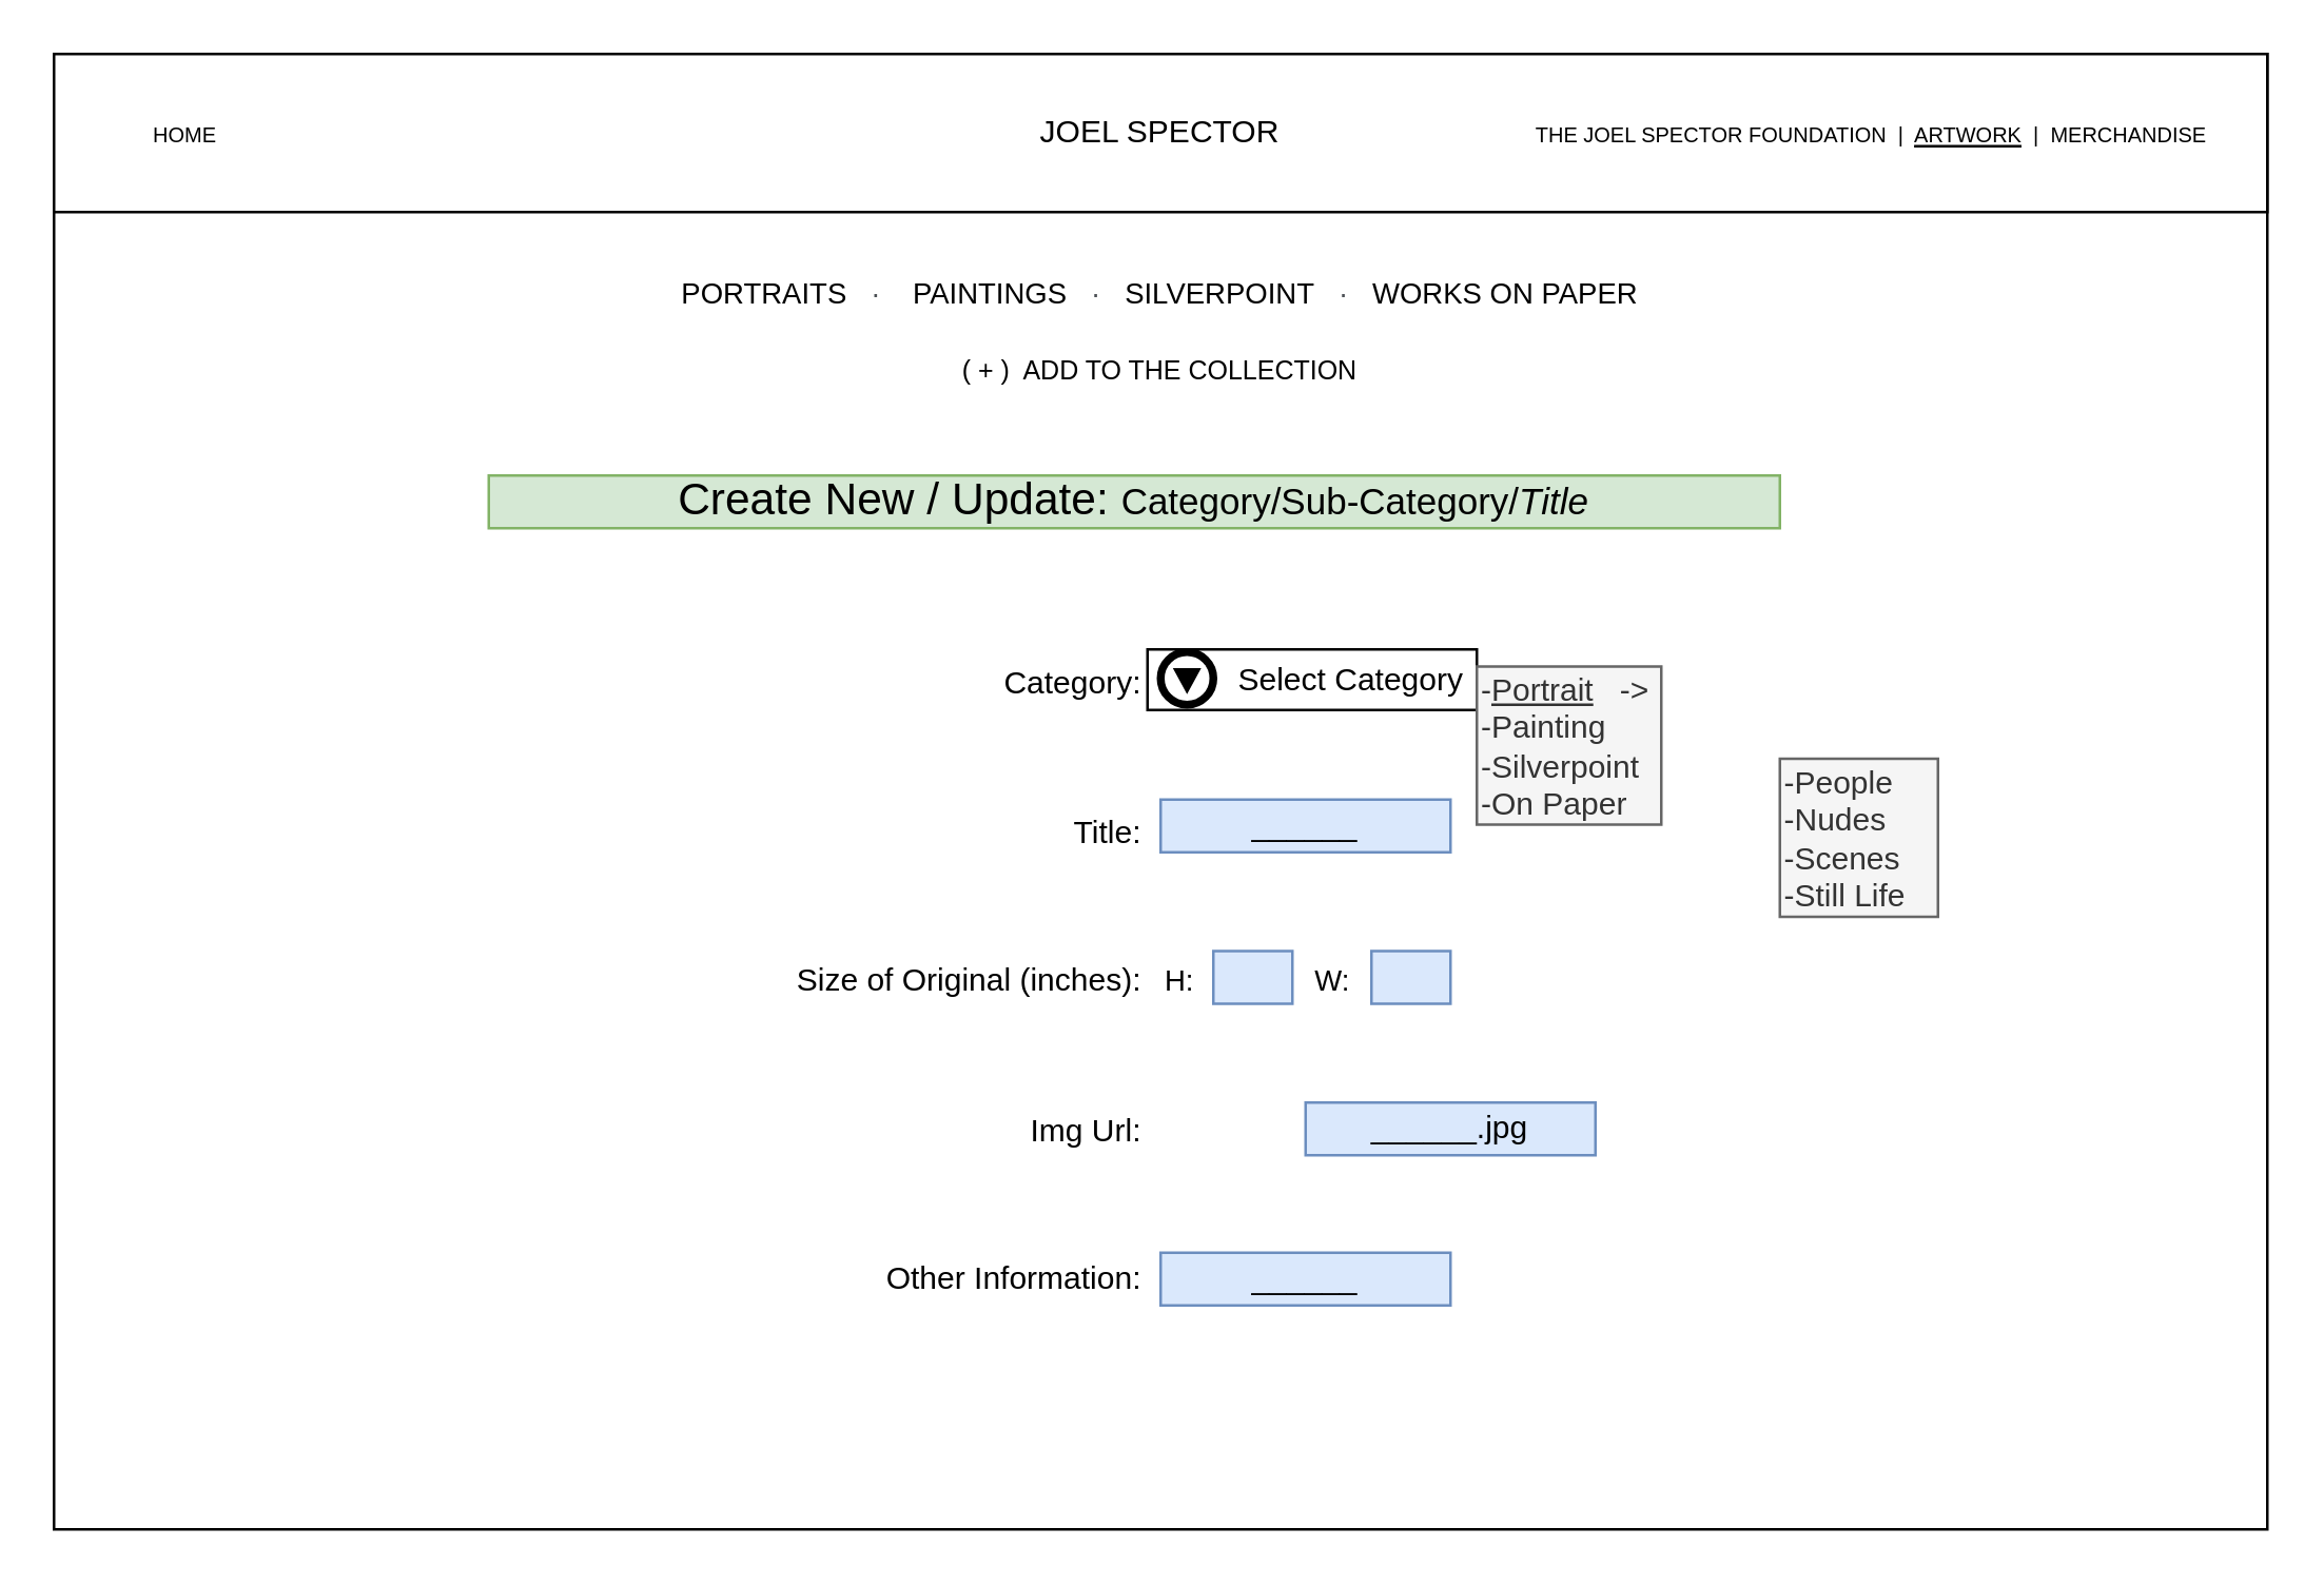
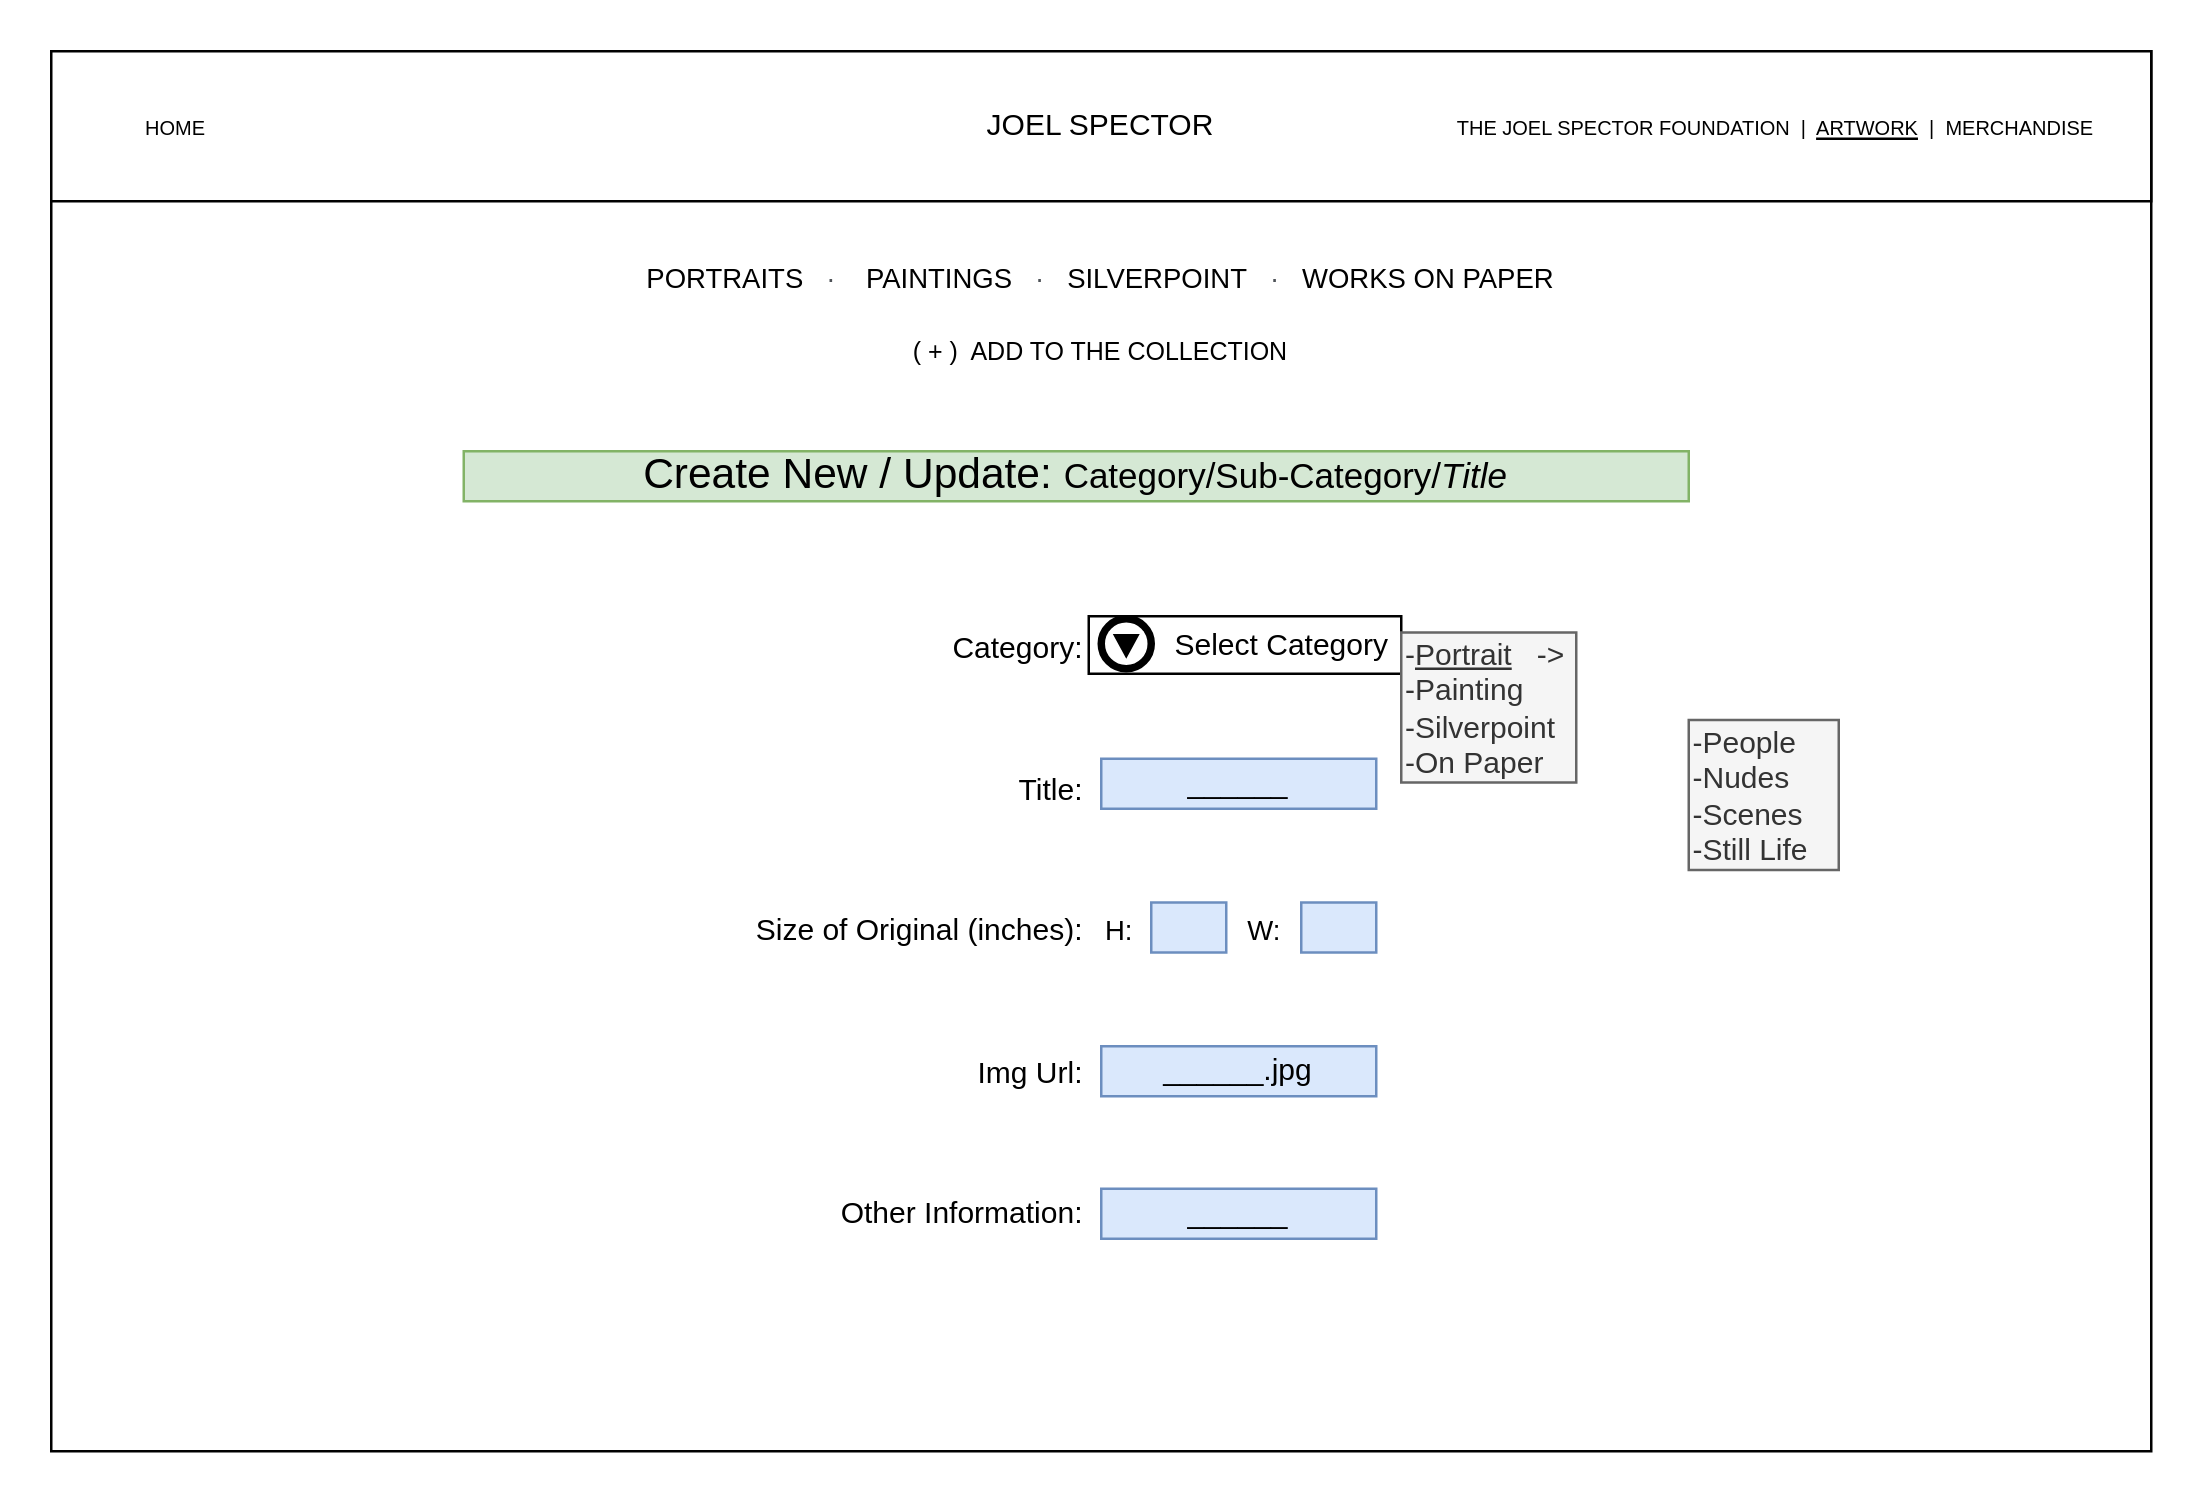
  <mxCell id="0" />
  <mxCell id="1" parent="0" />
  <mxCell id="2" value="" style="rounded=0;whiteSpace=wrap;html=1;" vertex="1" parent="1"><mxGeometry x="20" y="20" width="840" height="560" as="geometry" /></mxCell>
  <mxCell id="3" value="JOEL SPECTOR" style="rounded=0;whiteSpace=wrap;html=1;" vertex="1" parent="1"><mxGeometry x="20" y="20" width="840" height="60" as="geometry" /></mxCell>
  <mxCell id="4" value="&lt;font style=&quot;font-size: 8px&quot;&gt;HOME&lt;/font&gt;" style="text;html=1;strokeColor=none;fillColor=none;align=center;verticalAlign=middle;whiteSpace=wrap;rounded=0;" vertex="1" parent="1"><mxGeometry x="50" y="40" width="40" height="20" as="geometry" /></mxCell>
  <mxCell id="5" value="&lt;font style=&quot;font-size: 8px&quot;&gt;THE JOEL SPECTOR FOUNDATION&amp;nbsp; |&amp;nbsp; &lt;u&gt;ARTWORK&lt;/u&gt;&amp;nbsp; |&amp;nbsp; MERCHANDISE&lt;/font&gt;" style="text;html=1;strokeColor=none;fillColor=none;align=center;verticalAlign=middle;whiteSpace=wrap;rounded=0;" vertex="1" parent="1"><mxGeometry x="560" y="40" width="300" height="20" as="geometry" /></mxCell>
  <mxCell id="6" value="&lt;font style=&quot;font-size: 11px&quot;&gt;&lt;font style=&quot;font-size: 11px&quot; face=&quot;Helvetica&quot;&gt;PORTRAITS&amp;nbsp; &amp;nbsp;&lt;span style=&quot;color: rgb(77 , 81 , 86) ; text-align: left ; background-color: rgb(255 , 255 , 255)&quot;&gt;·&amp;nbsp; &amp;nbsp;&lt;/span&gt;&amp;nbsp;PAINTINGS&amp;nbsp; &amp;nbsp;&lt;span style=&quot;color: rgb(77 , 81 , 86) ; text-align: left ; background-color: rgb(255 , 255 , 255)&quot;&gt;·&lt;/span&gt;&amp;nbsp; &amp;nbsp;SILVERPOINT&amp;nbsp; &amp;nbsp;&lt;span style=&quot;color: rgb(77 , 81 , 86) ; text-align: left ; background-color: rgb(255 , 255 , 255)&quot;&gt;·&lt;/span&gt;&amp;nbsp; &amp;nbsp;WORKS ON PAPER&lt;br&gt;&lt;br&gt;&lt;/font&gt;&lt;font style=&quot;font-size: 10px&quot; face=&quot;Helvetica&quot;&gt;( + )&amp;nbsp; ADD TO THE COLLECTION&lt;/font&gt;&lt;/font&gt;" style="text;html=1;strokeColor=none;fillColor=none;align=center;verticalAlign=middle;whiteSpace=wrap;rounded=0;fontFamily=ROBOTO;" vertex="1" parent="1"><mxGeometry x="20" y="100" width="840" height="50" as="geometry" /></mxCell>
  <mxCell id="7" value="&amp;nbsp; &amp;nbsp; &amp;nbsp; &amp;nbsp; &amp;nbsp;Select Category" style="rounded=0;whiteSpace=wrap;html=1;" vertex="1" parent="1"><mxGeometry x="435" y="246" width="125" height="23" as="geometry" /></mxCell>
  <mxCell id="8" value="" style="shape=mxgraph.bpmn.shape;html=1;verticalLabelPosition=bottom;labelBackgroundColor=#ffffff;verticalAlign=top;align=center;perimeter=ellipsePerimeter;outlineConnect=0;outline=end;symbol=signal;direction=west;" vertex="1" parent="1"><mxGeometry x="440" y="247" width="20" height="20" as="geometry" /></mxCell>
  <mxCell id="9" value="-&lt;u&gt;Portrait&lt;/u&gt;&amp;nbsp; &amp;nbsp;-&amp;gt;&lt;br&gt;-Painting&lt;br&gt;-Silverpoint&lt;br&gt;-On Paper" style="rounded=0;whiteSpace=wrap;html=1;align=left;fillColor=#f5f5f5;strokeColor=#666666;fontColor=#333333;" vertex="1" parent="1"><mxGeometry x="560" y="252.5" width="70" height="60" as="geometry" /></mxCell>
  <mxCell id="10" value="&lt;span&gt;-People&lt;/span&gt;&lt;br&gt;&lt;span&gt;-Nudes&lt;/span&gt;&lt;br&gt;&lt;span&gt;-Scenes&lt;/span&gt;&lt;br&gt;&lt;span&gt;-Still Life&lt;/span&gt;" style="rounded=0;whiteSpace=wrap;html=1;align=left;fillColor=#f5f5f5;strokeColor=#666666;fontColor=#333333;" vertex="1" parent="1"><mxGeometry x="675" y="287.5" width="60" height="60" as="geometry" /></mxCell>
  <mxCell id="11" value="&lt;p style=&quot;line-height: 470%&quot;&gt;Category:&lt;br&gt;Title:&lt;br&gt;Size of Original (inches):&lt;br&gt;Img Url:&lt;br&gt;Other Information:&lt;/p&gt;" style="text;html=1;strokeColor=none;fillColor=none;align=right;verticalAlign=middle;whiteSpace=wrap;rounded=0;" vertex="1" parent="1"><mxGeometry x="280" y="244" width="155" height="255" as="geometry" /></mxCell>
  <mxCell id="12" value="______" style="text;html=1;strokeColor=#6c8ebf;fillColor=#dae8fc;align=center;verticalAlign=middle;whiteSpace=wrap;rounded=0;" vertex="1" parent="1"><mxGeometry x="440" y="303" width="110" height="20" as="geometry" /></mxCell>
  <mxCell id="13" value="" style="text;html=1;strokeColor=#6c8ebf;fillColor=#dae8fc;align=center;verticalAlign=middle;whiteSpace=wrap;rounded=0;" vertex="1" parent="1"><mxGeometry x="460" y="360.5" width="30" height="20" as="geometry" /></mxCell>
- <mxCell id="14" value="______.jpg" style="text;html=1;strokeColor=#6c8ebf;fillColor=#dae8fc;align=center;verticalAlign=middle;whiteSpace=wrap;rounded=0;" vertex="1" parent="1"><mxGeometry x="495" y="418" width="110" height="20" as="geometry" /></mxCell>
+ <mxCell id="14" value="______.jpg" style="text;html=1;strokeColor=#6c8ebf;fillColor=#dae8fc;align=center;verticalAlign=middle;whiteSpace=wrap;rounded=0;" vertex="1" parent="1"><mxGeometry x="440" y="418" width="110" height="20" as="geometry" /></mxCell>
  <mxCell id="15" value="______" style="text;html=1;strokeColor=#6c8ebf;fillColor=#dae8fc;align=center;verticalAlign=middle;whiteSpace=wrap;rounded=0;" vertex="1" parent="1"><mxGeometry x="440" y="475" width="110" height="20" as="geometry" /></mxCell>
  <mxCell id="16" value="Create New / Update: &lt;font style=&quot;font-size: 14px&quot;&gt;Category/Sub-Category/&lt;i&gt;Title&lt;/i&gt;&lt;/font&gt;" style="text;html=1;strokeColor=#82b366;fillColor=#d5e8d4;align=center;verticalAlign=middle;whiteSpace=wrap;rounded=0;strokeWidth=1;fontSize=17;" vertex="1" parent="1"><mxGeometry x="185" y="180" width="490" height="20" as="geometry" /></mxCell>
  <mxCell id="17" value="" style="text;html=1;strokeColor=#6c8ebf;fillColor=#dae8fc;align=center;verticalAlign=middle;whiteSpace=wrap;rounded=0;" vertex="1" parent="1"><mxGeometry x="520" y="360.5" width="30" height="20" as="geometry" /></mxCell>
  <mxCell id="18" value="&lt;font style=&quot;font-size: 11px&quot;&gt;H:&lt;/font&gt;" style="text;html=1;strokeColor=none;fillColor=none;align=center;verticalAlign=middle;whiteSpace=wrap;rounded=0;fontSize=17;" vertex="1" parent="1"><mxGeometry x="440" y="360.5" width="15" height="20" as="geometry" /></mxCell>
  <mxCell id="19" value="&lt;font style=&quot;font-size: 11px&quot;&gt;W:&lt;/font&gt;" style="text;html=1;strokeColor=none;fillColor=none;align=center;verticalAlign=middle;whiteSpace=wrap;rounded=0;fontSize=17;" vertex="1" parent="1"><mxGeometry x="497.5" y="360.5" width="15" height="20" as="geometry" /></mxCell>
